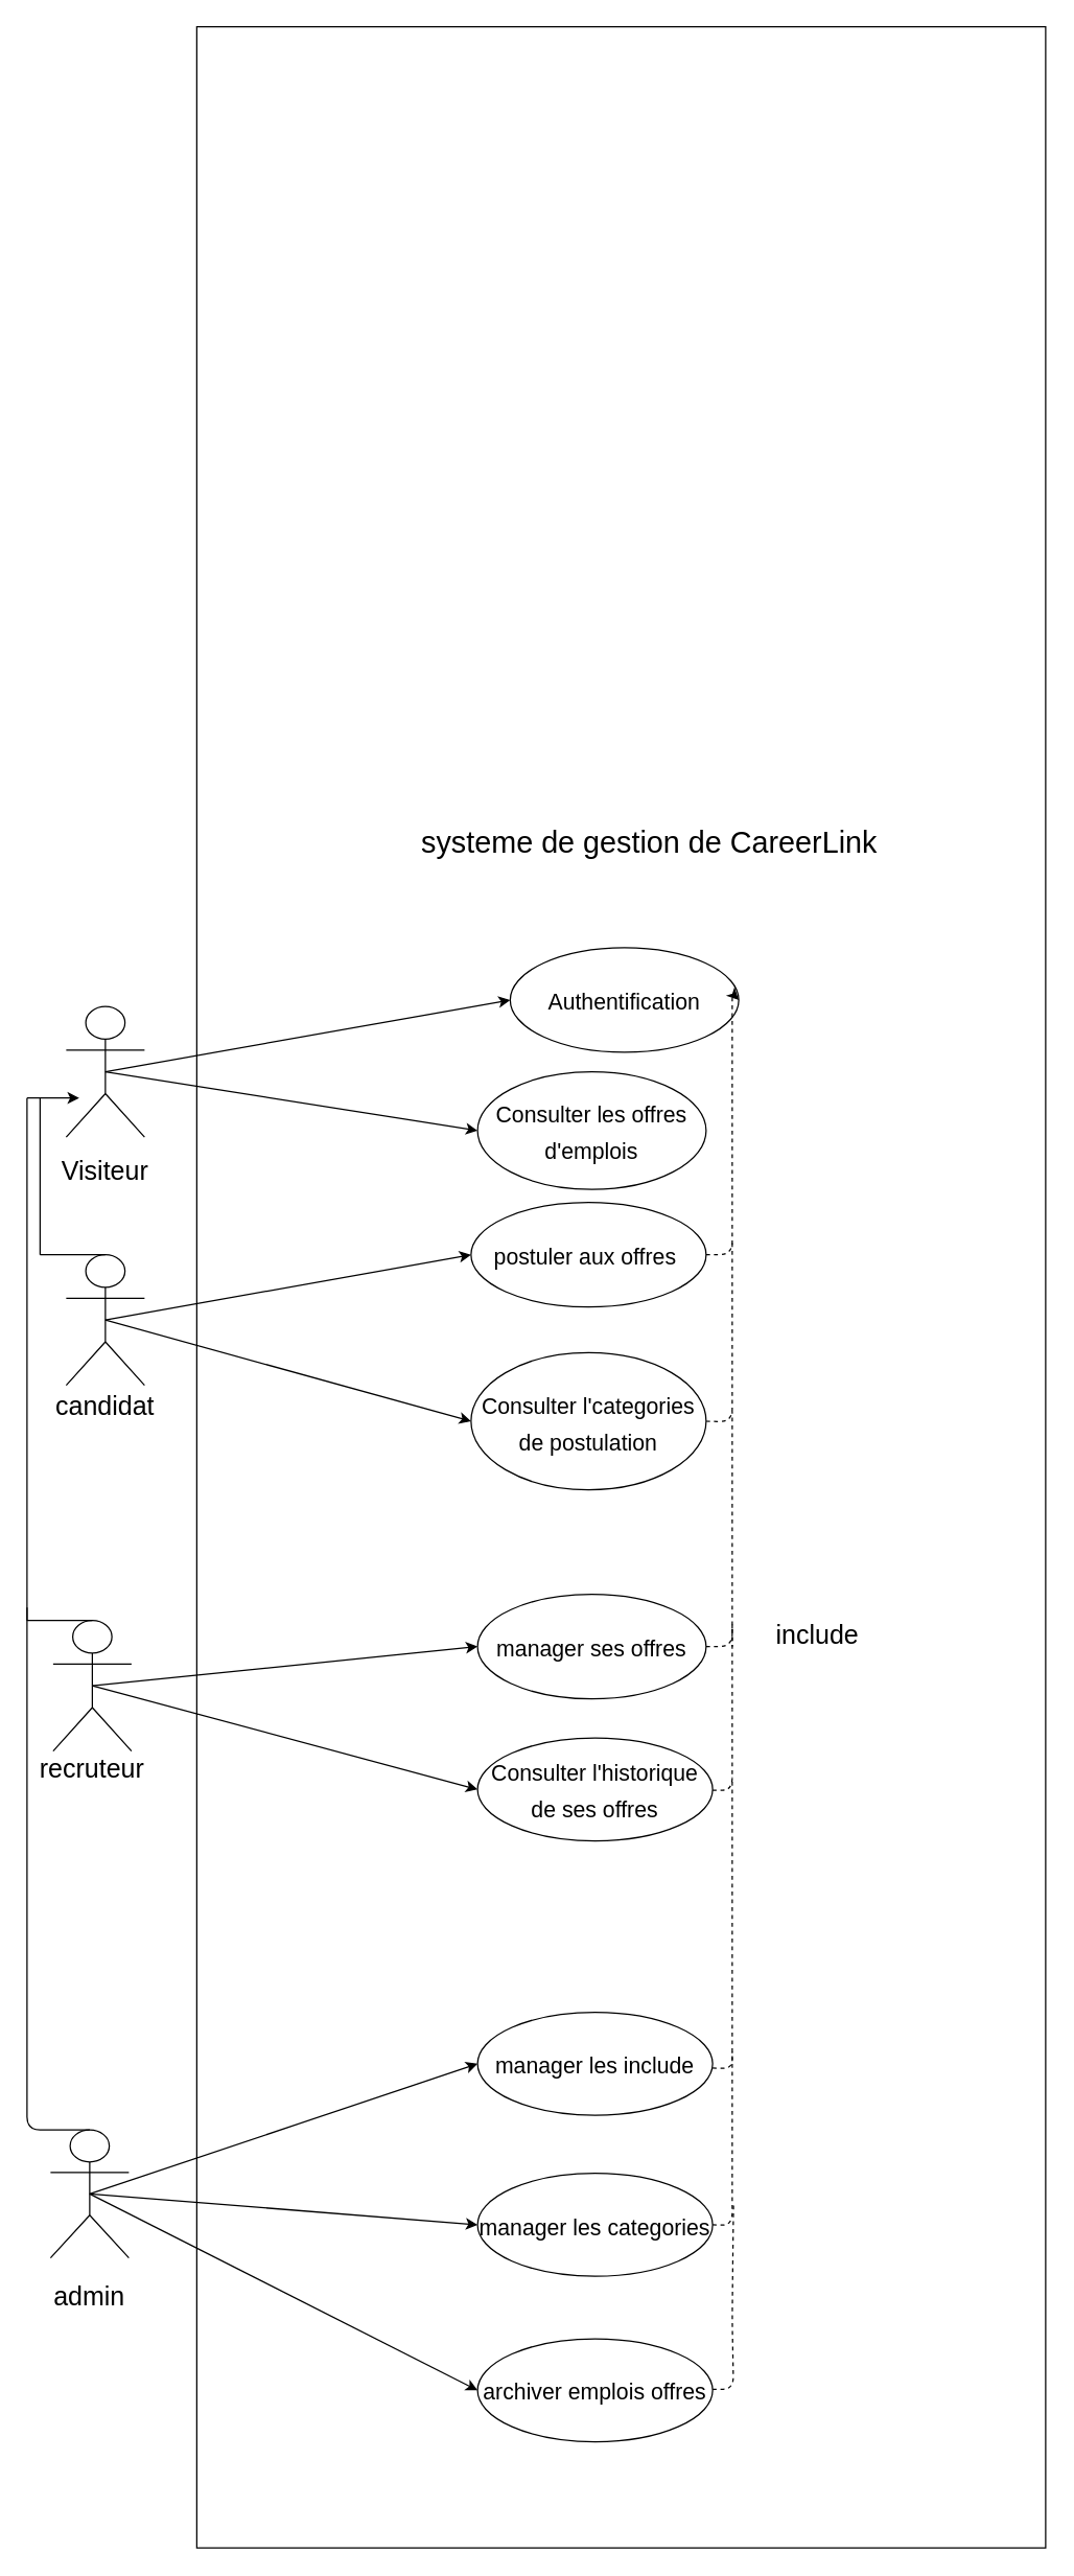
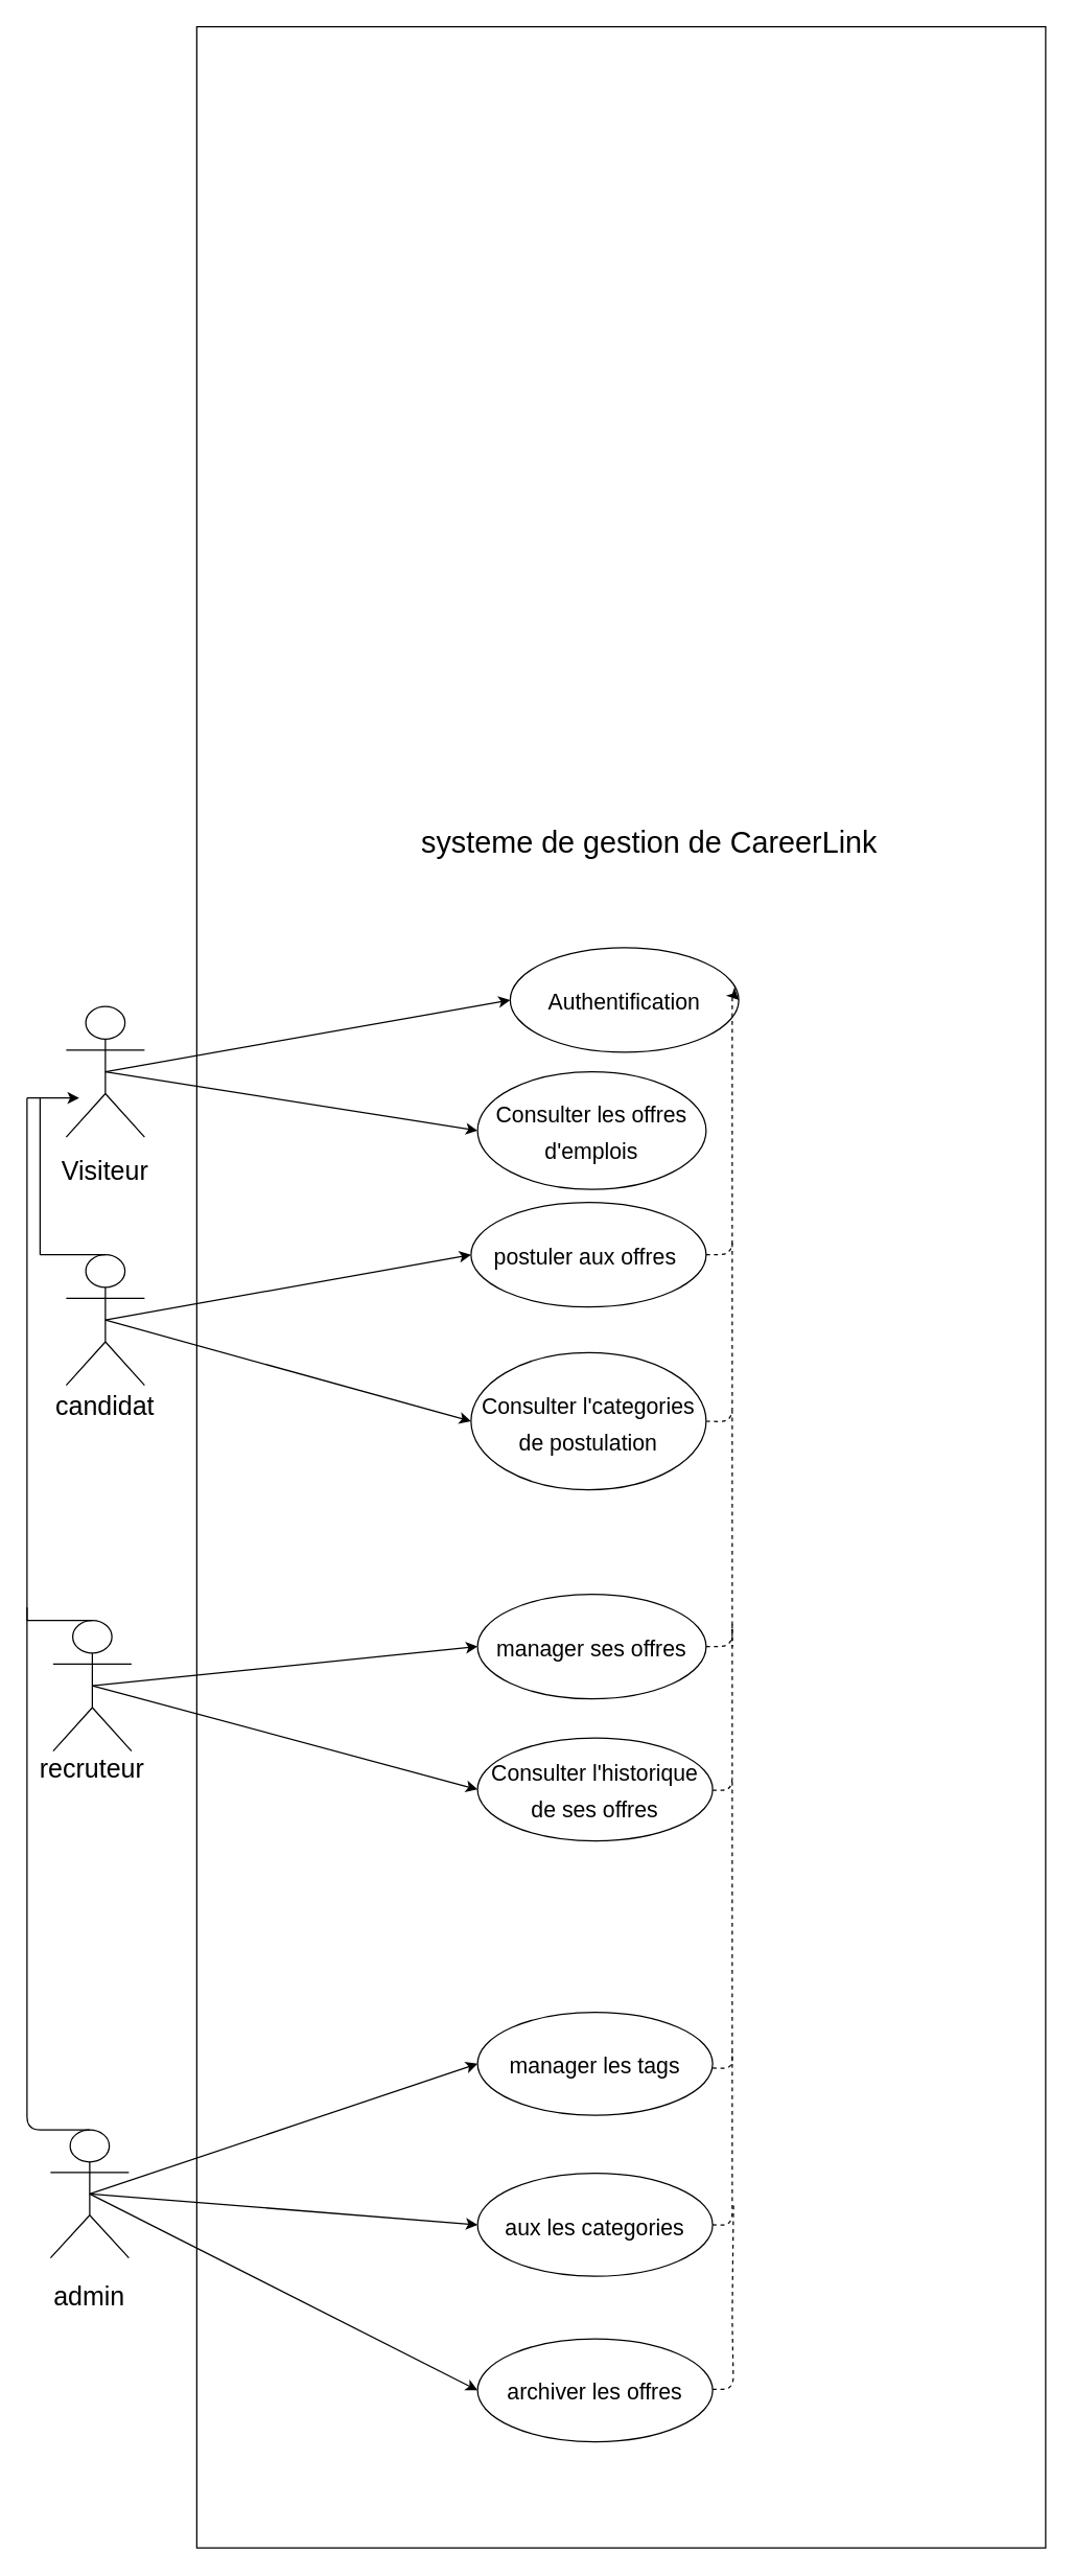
  <mxCell id="0" />
  <mxCell id="1" parent="0" />
  <mxCell id="2" value="" style="verticalLabelPosition=bottom;verticalAlign=top;html=1;shape=mxgraph.basic.rect;fillColor2=none;strokeWidth=1;size=0;indent=0;" parent="1" vertex="1"><mxGeometry x="150" y="20" width="650" height="1930" as="geometry" /></mxCell>
  <mxCell id="3" style="edgeStyle=none;html=1;exitX=0.5;exitY=0.5;exitDx=0;exitDy=0;exitPerimeter=0;entryX=0;entryY=0.5;entryDx=0;entryDy=0;fontSize=17;fontColor=#171717;" parent="1" source="5" target="7" edge="1"><mxGeometry relative="1" as="geometry" /></mxCell>
  <mxCell id="4" style="edgeStyle=none;html=1;entryX=0;entryY=0.5;entryDx=0;entryDy=0;fontSize=17;fontColor=#171717;" parent="1" target="8" edge="1"><mxGeometry relative="1" as="geometry"><mxPoint x="80" y="820" as="sourcePoint" /></mxGeometry></mxCell>
  <mxCell id="5" value="Actor" style="shape=umlActor;verticalLabelPosition=bottom;verticalAlign=top;html=1;outlineConnect=0;" parent="1" vertex="1"><mxGeometry x="50" y="770" width="60" height="100" as="geometry" /></mxCell>
  <mxCell id="6" value="&lt;font style=&quot;font-size: 23px;&quot;&gt;systeme de gestion de CareerLink&amp;nbsp;&lt;/font&gt;" style="text;html=1;strokeColor=none;fillColor=none;align=center;verticalAlign=middle;whiteSpace=wrap;rounded=0;labelBackgroundColor=none;fontSize=20;" parent="1" vertex="1"><mxGeometry x="290" y="630" width="420" height="30" as="geometry" /></mxCell>
  <mxCell id="7" value="&lt;font style=&quot;font-size: 17px;&quot;&gt;Authentification&lt;/font&gt;" style="ellipse;whiteSpace=wrap;html=1;labelBackgroundColor=none;fontSize=23;" parent="1" vertex="1"><mxGeometry x="390" y="725" width="175" height="80" as="geometry" /></mxCell>
  <mxCell id="8" value="&lt;font style=&quot;font-size: 17px;&quot;&gt;Consulter les offres d'emplois&lt;/font&gt;" style="ellipse;whiteSpace=wrap;html=1;labelBackgroundColor=none;fontSize=23;" parent="1" vertex="1"><mxGeometry x="365" y="820" width="175" height="90" as="geometry" /></mxCell>
  <mxCell id="9" style="edgeStyle=none;rounded=1;html=1;exitX=0.5;exitY=0.5;exitDx=0;exitDy=0;exitPerimeter=0;entryX=0;entryY=0.5;entryDx=0;entryDy=0;strokeColor=default;fontSize=17;fontColor=#FFFFFF;endArrow=classic;endFill=1;" parent="1" source="11" target="19" edge="1"><mxGeometry relative="1" as="geometry" /></mxCell>
  <mxCell id="10" style="edgeStyle=none;rounded=1;html=1;exitX=0.5;exitY=0.5;exitDx=0;exitDy=0;exitPerimeter=0;entryX=0;entryY=0.5;entryDx=0;entryDy=0;strokeColor=default;fontSize=17;fontColor=#FFFFFF;endArrow=classic;endFill=1;" parent="1" source="11" target="21" edge="1"><mxGeometry relative="1" as="geometry" /></mxCell>
  <mxCell id="11" value="Actor" style="shape=umlActor;verticalLabelPosition=bottom;verticalAlign=top;html=1;outlineConnect=0;" parent="1" vertex="1"><mxGeometry x="50" y="960" width="60" height="100" as="geometry" /></mxCell>
  <mxCell id="12" value="" style="rounded=0;whiteSpace=wrap;html=1;fontSize=20;strokeColor=none;" parent="1" vertex="1"><mxGeometry x="60" y="1060" width="40" height="30" as="geometry" /></mxCell>
  <mxCell id="13" value="&lt;font style=&quot;font-size: 20px;&quot;&gt;candidat&lt;/font&gt;" style="text;html=1;strokeColor=none;fillColor=none;align=center;verticalAlign=middle;whiteSpace=wrap;rounded=0;" parent="1" vertex="1"><mxGeometry x="50" y="1060" width="60" height="30" as="geometry" /></mxCell>
  <mxCell id="14" value="" style="rounded=0;whiteSpace=wrap;html=1;fontSize=20;strokeColor=none;" parent="1" vertex="1"><mxGeometry x="60" y="870" width="40" height="30" as="geometry" /></mxCell>
  <mxCell id="15" value="&lt;font style=&quot;font-size: 20px;&quot;&gt;Visiteur&lt;/font&gt;" style="text;html=1;strokeColor=none;fillColor=none;align=center;verticalAlign=middle;whiteSpace=wrap;rounded=0;" parent="1" vertex="1"><mxGeometry x="50" y="880" width="60" height="30" as="geometry" /></mxCell>
  <mxCell id="16" style="html=1;exitX=0.5;exitY=0;exitDx=0;exitDy=0;exitPerimeter=0;fontSize=17;fontColor=#FFFFFF;strokeColor=default;rounded=1;endArrow=none;endFill=0;" parent="1" source="11" edge="1"><mxGeometry relative="1" as="geometry"><mxPoint x="30" y="960" as="targetPoint" /><Array as="points"><mxPoint x="60" y="960" /></Array></mxGeometry></mxCell>
  <mxCell id="17" value="" style="edgeStyle=none;orthogonalLoop=1;jettySize=auto;html=1;rounded=1;strokeColor=default;fontSize=17;fontColor=#FFFFFF;endArrow=none;endFill=0;" parent="1" edge="1"><mxGeometry width="100" relative="1" as="geometry"><mxPoint x="30" y="840" as="sourcePoint" /><mxPoint x="30" y="960" as="targetPoint" /><Array as="points"><mxPoint x="30" y="920" /></Array></mxGeometry></mxCell>
  <mxCell id="18" value="" style="edgeStyle=none;orthogonalLoop=1;jettySize=auto;html=1;rounded=1;strokeColor=default;fontSize=17;fontColor=#FFFFFF;endArrow=classic;endFill=1;" parent="1" edge="1"><mxGeometry width="100" relative="1" as="geometry"><mxPoint x="20" y="840" as="sourcePoint" /><mxPoint x="60" y="840" as="targetPoint" /><Array as="points" /></mxGeometry></mxCell>
  <mxCell id="19" value="&lt;span style=&quot;font-size: 17px;&quot;&gt;postuler aux offres&amp;nbsp;&lt;/span&gt;" style="ellipse;whiteSpace=wrap;html=1;labelBackgroundColor=none;fontSize=23;" parent="1" vertex="1"><mxGeometry x="360" y="920" width="180" height="80" as="geometry" /></mxCell>
  <mxCell id="20" style="edgeStyle=none;html=1;exitX=1;exitY=0.5;exitDx=0;exitDy=0;startArrow=none;startFill=0;endArrow=none;endFill=0;dashed=1;" edge="1" parent="1" source="21"><mxGeometry relative="1" as="geometry"><mxPoint x="560" y="950" as="targetPoint" /><Array as="points"><mxPoint x="560" y="1088" /></Array></mxGeometry></mxCell>
  <mxCell id="21" value="&lt;font style=&quot;font-size: 17px;&quot;&gt;Consulter l'categories de postulation&lt;/font&gt;" style="ellipse;whiteSpace=wrap;html=1;labelBackgroundColor=none;fontSize=23;" parent="1" vertex="1"><mxGeometry x="360" y="1035" width="180" height="105" as="geometry" /></mxCell>
  <mxCell id="22" style="edgeStyle=none;html=1;exitX=0.5;exitY=0.5;exitDx=0;exitDy=0;exitPerimeter=0;entryX=0;entryY=0.5;entryDx=0;entryDy=0;" parent="1" source="25" target="30" edge="1"><mxGeometry relative="1" as="geometry" /></mxCell>
  <mxCell id="23" style="edgeStyle=none;html=1;exitX=0;exitY=0.5;exitDx=0;exitDy=0;entryX=0;entryY=0.5;entryDx=0;entryDy=0;" parent="1" edge="1"><mxGeometry relative="1" as="geometry"><mxPoint x="360" y="1380" as="sourcePoint" /><mxPoint x="360" y="1380" as="targetPoint" /></mxGeometry></mxCell>
  <mxCell id="24" style="edgeStyle=none;html=1;exitX=0.5;exitY=0.5;exitDx=0;exitDy=0;exitPerimeter=0;entryX=0;entryY=0.5;entryDx=0;entryDy=0;startArrow=none;startFill=0;endArrow=classic;endFill=1;" edge="1" parent="1" source="25" target="33"><mxGeometry relative="1" as="geometry" /></mxCell>
  <mxCell id="25" value="Actor" style="shape=umlActor;verticalLabelPosition=bottom;verticalAlign=top;html=1;outlineConnect=0;" parent="1" vertex="1"><mxGeometry x="40" y="1240" width="60" height="100" as="geometry" /></mxCell>
  <mxCell id="26" value="" style="rounded=0;whiteSpace=wrap;html=1;fontSize=20;strokeColor=none;" parent="1" vertex="1"><mxGeometry x="50" y="1340" width="40" height="30" as="geometry" /></mxCell>
  <mxCell id="27" value="&lt;span style=&quot;font-size: 20px;&quot;&gt;recruteur&lt;br&gt;&lt;br&gt;&lt;/span&gt;" style="text;html=1;strokeColor=none;fillColor=none;align=center;verticalAlign=middle;whiteSpace=wrap;rounded=0;" parent="1" vertex="1"><mxGeometry x="40" y="1350" width="60" height="30" as="geometry" /></mxCell>
  <mxCell id="28" style="html=1;exitX=0.5;exitY=0;exitDx=0;exitDy=0;exitPerimeter=0;fontSize=17;fontColor=#FFFFFF;strokeColor=default;rounded=1;endArrow=none;endFill=0;" parent="1" source="25" edge="1"><mxGeometry relative="1" as="geometry"><mxPoint x="20" y="1240" as="targetPoint" /><Array as="points"><mxPoint x="50" y="1240" /></Array></mxGeometry></mxCell>
  <mxCell id="29" value="" style="edgeStyle=none;orthogonalLoop=1;jettySize=auto;html=1;rounded=1;strokeColor=default;fontSize=17;fontColor=#FFFFFF;endArrow=none;endFill=0;" parent="1" edge="1"><mxGeometry width="100" relative="1" as="geometry"><mxPoint x="20" y="840" as="sourcePoint" /><mxPoint x="20" y="1240" as="targetPoint" /><Array as="points"><mxPoint x="20" y="1080" /></Array></mxGeometry></mxCell>
  <mxCell id="30" value="&lt;font style=&quot;font-size: 17px;&quot;&gt;manager ses offres&lt;/font&gt;" style="ellipse;whiteSpace=wrap;html=1;labelBackgroundColor=none;fontSize=23;" parent="1" vertex="1"><mxGeometry x="365" y="1220" width="175" height="80" as="geometry" /></mxCell>
  <mxCell id="31" value="" style="edgeStyle=none;orthogonalLoop=1;jettySize=auto;html=1;startArrow=none;startFill=0;endArrow=classic;endFill=1;entryX=1;entryY=0.5;entryDx=0;entryDy=0;dashed=1;" edge="1" parent="1" target="7"><mxGeometry width="100" relative="1" as="geometry"><mxPoint x="540" y="960" as="sourcePoint" /><mxPoint x="560" y="960" as="targetPoint" /><Array as="points"><mxPoint x="560" y="960" /><mxPoint x="560" y="760" /></Array></mxGeometry></mxCell>
- <mxCell id="32" value="&lt;font style=&quot;font-size: 20px;&quot;&gt;include&lt;/font&gt;" style="text;html=1;align=center;verticalAlign=middle;resizable=0;points=[];autosize=1;strokeColor=none;fillColor=none;" vertex="1" parent="1"><mxGeometry x="580" y="1230" width="90" height="40" as="geometry" /></mxCell>
  <mxCell id="33" value="&lt;font style=&quot;font-size: 17px;&quot;&gt;Consulter l'historique de ses offres&lt;/font&gt;" style="ellipse;whiteSpace=wrap;html=1;labelBackgroundColor=none;fontSize=23;" vertex="1" parent="1"><mxGeometry x="365" y="1330" width="180" height="78.75" as="geometry" /></mxCell>
  <mxCell id="34" style="edgeStyle=none;html=1;exitX=0.5;exitY=0.5;exitDx=0;exitDy=0;exitPerimeter=0;entryX=0;entryY=0.5;entryDx=0;entryDy=0;startArrow=none;startFill=0;endArrow=classic;endFill=1;" edge="1" parent="1" source="37" target="41"><mxGeometry relative="1" as="geometry" /></mxCell>
  <mxCell id="35" style="edgeStyle=none;html=1;exitX=0.5;exitY=0.5;exitDx=0;exitDy=0;exitPerimeter=0;entryX=0;entryY=0.5;entryDx=0;entryDy=0;startArrow=none;startFill=0;endArrow=classic;endFill=1;" edge="1" parent="1" source="37" target="42"><mxGeometry relative="1" as="geometry" /></mxCell>
  <mxCell id="36" style="edgeStyle=none;html=1;exitX=0.5;exitY=0.5;exitDx=0;exitDy=0;exitPerimeter=0;entryX=0;entryY=0.5;entryDx=0;entryDy=0;startArrow=none;startFill=0;endArrow=classic;endFill=1;" edge="1" parent="1" source="37" target="43"><mxGeometry relative="1" as="geometry" /></mxCell>
  <mxCell id="37" value="Actor" style="shape=umlActor;verticalLabelPosition=bottom;verticalAlign=top;html=1;outlineConnect=0;" vertex="1" parent="1"><mxGeometry x="38" y="1630" width="60" height="98" as="geometry" /></mxCell>
  <mxCell id="38" value="" style="rounded=0;whiteSpace=wrap;html=1;fontSize=20;strokeColor=none;" vertex="1" parent="1"><mxGeometry x="48" y="1732" width="40" height="30" as="geometry" /></mxCell>
  <mxCell id="39" value="&lt;span style=&quot;font-size: 20px;&quot;&gt;admin&lt;br&gt;&lt;/span&gt;" style="text;html=1;strokeColor=none;fillColor=none;align=center;verticalAlign=middle;whiteSpace=wrap;rounded=0;" vertex="1" parent="1"><mxGeometry x="38" y="1742" width="60" height="30" as="geometry" /></mxCell>
  <mxCell id="40" style="html=1;exitX=0.5;exitY=0;exitDx=0;exitDy=0;exitPerimeter=0;fontSize=17;fontColor=#FFFFFF;strokeColor=default;rounded=1;endArrow=none;endFill=0;" edge="1" source="37" parent="1"><mxGeometry relative="1" as="geometry"><mxPoint x="20" y="1230" as="targetPoint" /><Array as="points"><mxPoint x="20" y="1630" /></Array></mxGeometry></mxCell>
- <mxCell id="41" value="&lt;font style=&quot;font-size: 17px;&quot;&gt;manager les include&lt;br&gt;&lt;/font&gt;" style="ellipse;whiteSpace=wrap;html=1;labelBackgroundColor=none;fontSize=23;" vertex="1" parent="1"><mxGeometry x="365" y="1540" width="180" height="78.75" as="geometry" /></mxCell>
- <mxCell id="42" value="&lt;font style=&quot;font-size: 17px;&quot;&gt;manager les categories&lt;br&gt;&lt;/font&gt;" style="ellipse;whiteSpace=wrap;html=1;labelBackgroundColor=none;fontSize=23;" vertex="1" parent="1"><mxGeometry x="365" y="1663.25" width="180" height="78.75" as="geometry" /></mxCell>
- <mxCell id="43" value="&lt;font style=&quot;font-size: 17px;&quot;&gt;archiver emplois offres&lt;br&gt;&lt;/font&gt;" style="ellipse;whiteSpace=wrap;html=1;labelBackgroundColor=none;fontSize=23;" vertex="1" parent="1"><mxGeometry x="365" y="1790" width="180" height="78.75" as="geometry" /></mxCell>
+ <mxCell id="41" value="&lt;font style=&quot;font-size: 17px;&quot;&gt;manager les tags&lt;br&gt;&lt;/font&gt;" style="ellipse;whiteSpace=wrap;html=1;labelBackgroundColor=none;fontSize=23;" vertex="1" parent="1"><mxGeometry x="365" y="1540" width="180" height="78.75" as="geometry" /></mxCell>
+ <mxCell id="42" value="&lt;font style=&quot;font-size: 17px;&quot;&gt;aux les categories&lt;br&gt;&lt;/font&gt;" style="ellipse;whiteSpace=wrap;html=1;labelBackgroundColor=none;fontSize=23;" vertex="1" parent="1"><mxGeometry x="365" y="1663.25" width="180" height="78.75" as="geometry" /></mxCell>
+ <mxCell id="43" value="&lt;font style=&quot;font-size: 17px;&quot;&gt;archiver les offres&lt;br&gt;&lt;/font&gt;" style="ellipse;whiteSpace=wrap;html=1;labelBackgroundColor=none;fontSize=23;" vertex="1" parent="1"><mxGeometry x="365" y="1790" width="180" height="78.75" as="geometry" /></mxCell>
  <mxCell id="44" value="" style="edgeStyle=none;orthogonalLoop=1;jettySize=auto;html=1;startArrow=none;startFill=0;endArrow=none;endFill=0;dashed=1;" edge="1" parent="1"><mxGeometry width="100" relative="1" as="geometry"><mxPoint x="545" y="1370" as="sourcePoint" /><mxPoint x="560" y="1080" as="targetPoint" /><Array as="points"><mxPoint x="560" y="1370" /></Array></mxGeometry></mxCell>
  <mxCell id="45" value="" style="edgeStyle=none;orthogonalLoop=1;jettySize=auto;html=1;startArrow=none;startFill=0;endArrow=none;endFill=0;dashed=1;" edge="1" parent="1"><mxGeometry width="100" relative="1" as="geometry"><mxPoint x="540" y="1260" as="sourcePoint" /><mxPoint x="560" y="1260" as="targetPoint" /><Array as="points"><mxPoint x="560" y="1260" /><mxPoint x="560" y="1240" /></Array></mxGeometry></mxCell>
  <mxCell id="46" value="" style="edgeStyle=none;orthogonalLoop=1;jettySize=auto;html=1;startArrow=none;startFill=0;endArrow=none;endFill=0;dashed=1;exitX=1;exitY=0.5;exitDx=0;exitDy=0;" edge="1" parent="1" source="42"><mxGeometry width="100" relative="1" as="geometry"><mxPoint x="545" y="1650" as="sourcePoint" /><mxPoint x="560" y="1360" as="targetPoint" /><Array as="points"><mxPoint x="560" y="1703" /><mxPoint x="560" y="1650" /></Array></mxGeometry></mxCell>
  <mxCell id="47" value="" style="edgeStyle=none;orthogonalLoop=1;jettySize=auto;html=1;startArrow=none;startFill=0;endArrow=none;endFill=0;dashed=1;exitX=1;exitY=0.5;exitDx=0;exitDy=0;" edge="1" parent="1"><mxGeometry width="100" relative="1" as="geometry"><mxPoint x="545" y="1582.625" as="sourcePoint" /><mxPoint x="560" y="1570" as="targetPoint" /><Array as="points"><mxPoint x="560" y="1583" /></Array></mxGeometry></mxCell>
  <mxCell id="48" value="" style="edgeStyle=none;orthogonalLoop=1;jettySize=auto;html=1;startArrow=none;startFill=0;endArrow=none;endFill=0;dashed=1;exitX=1;exitY=0.5;exitDx=0;exitDy=0;" edge="1" parent="1"><mxGeometry width="100" relative="1" as="geometry"><mxPoint x="545" y="1828.565" as="sourcePoint" /><mxPoint x="561" y="1685.44" as="targetPoint" /><Array as="points"><mxPoint x="561" y="1828.44" /><mxPoint x="560" y="1775.94" /><mxPoint x="560.5" y="1725.94" /></Array></mxGeometry></mxCell>
